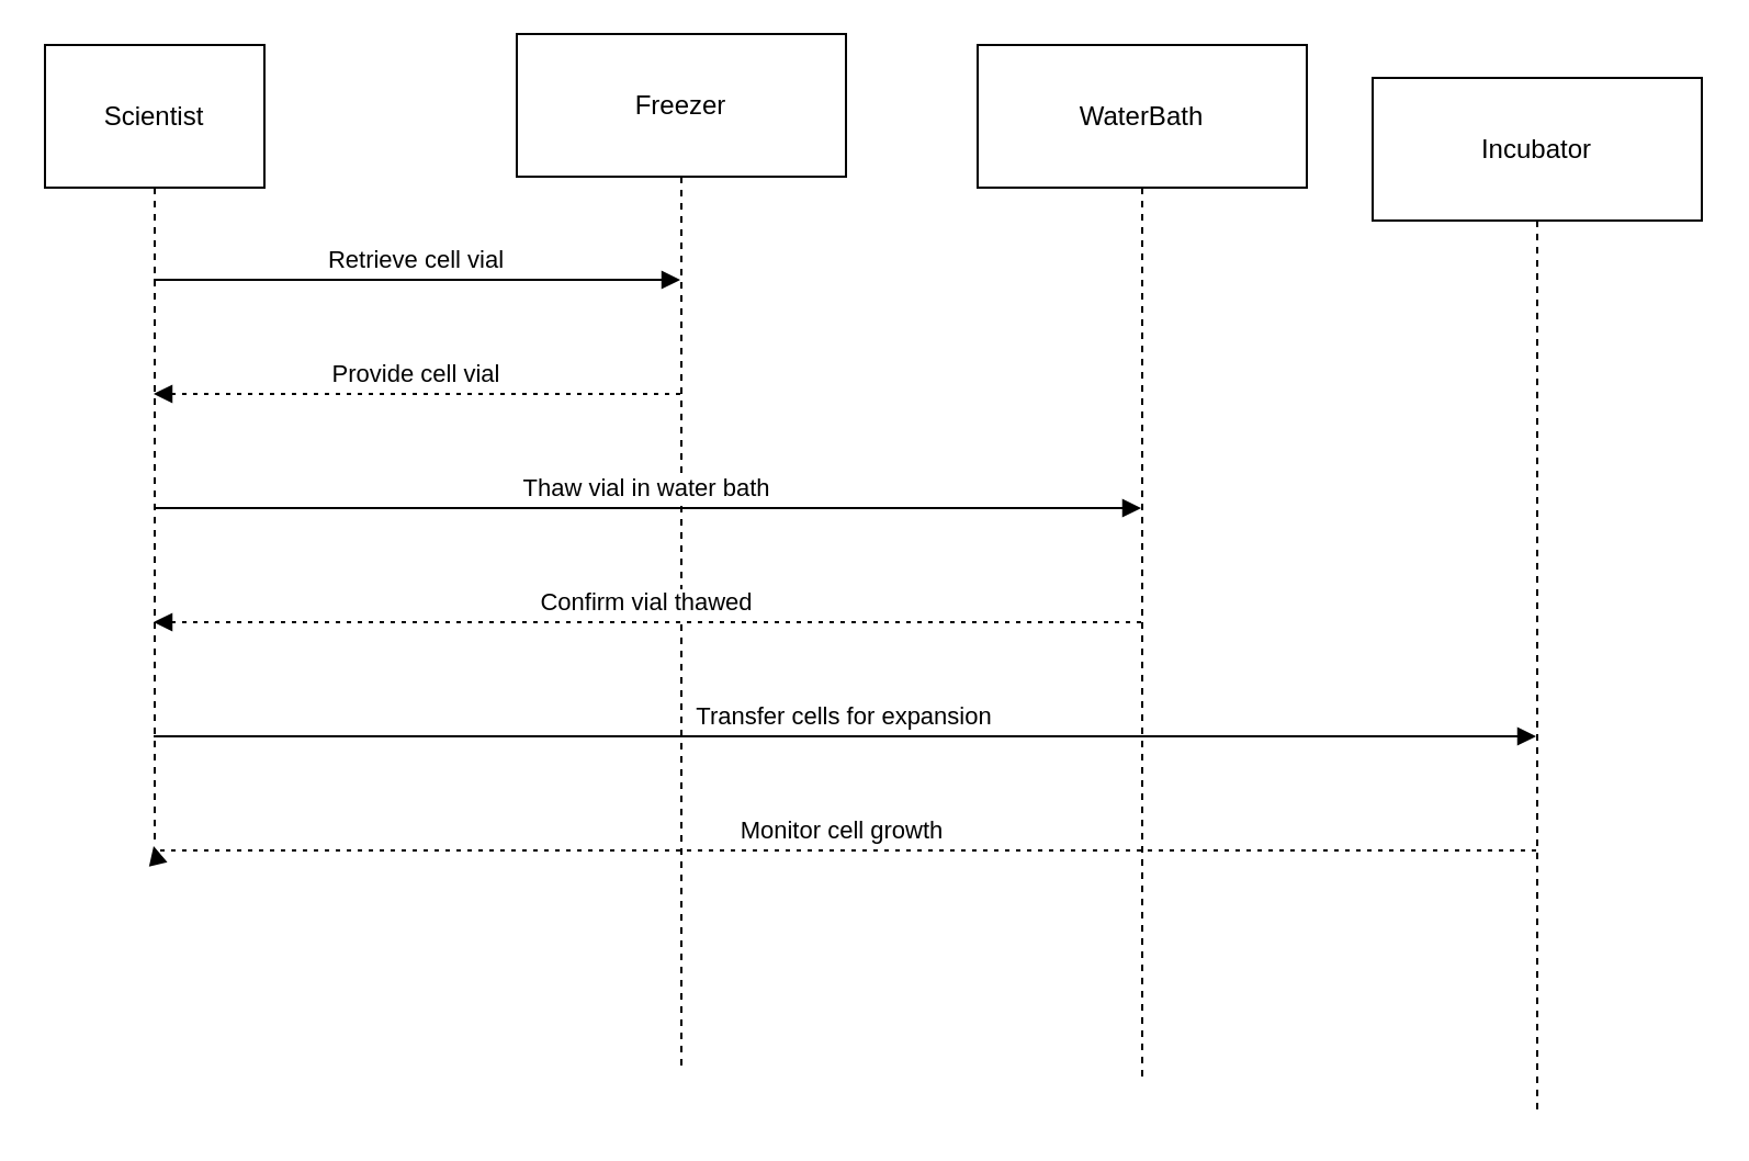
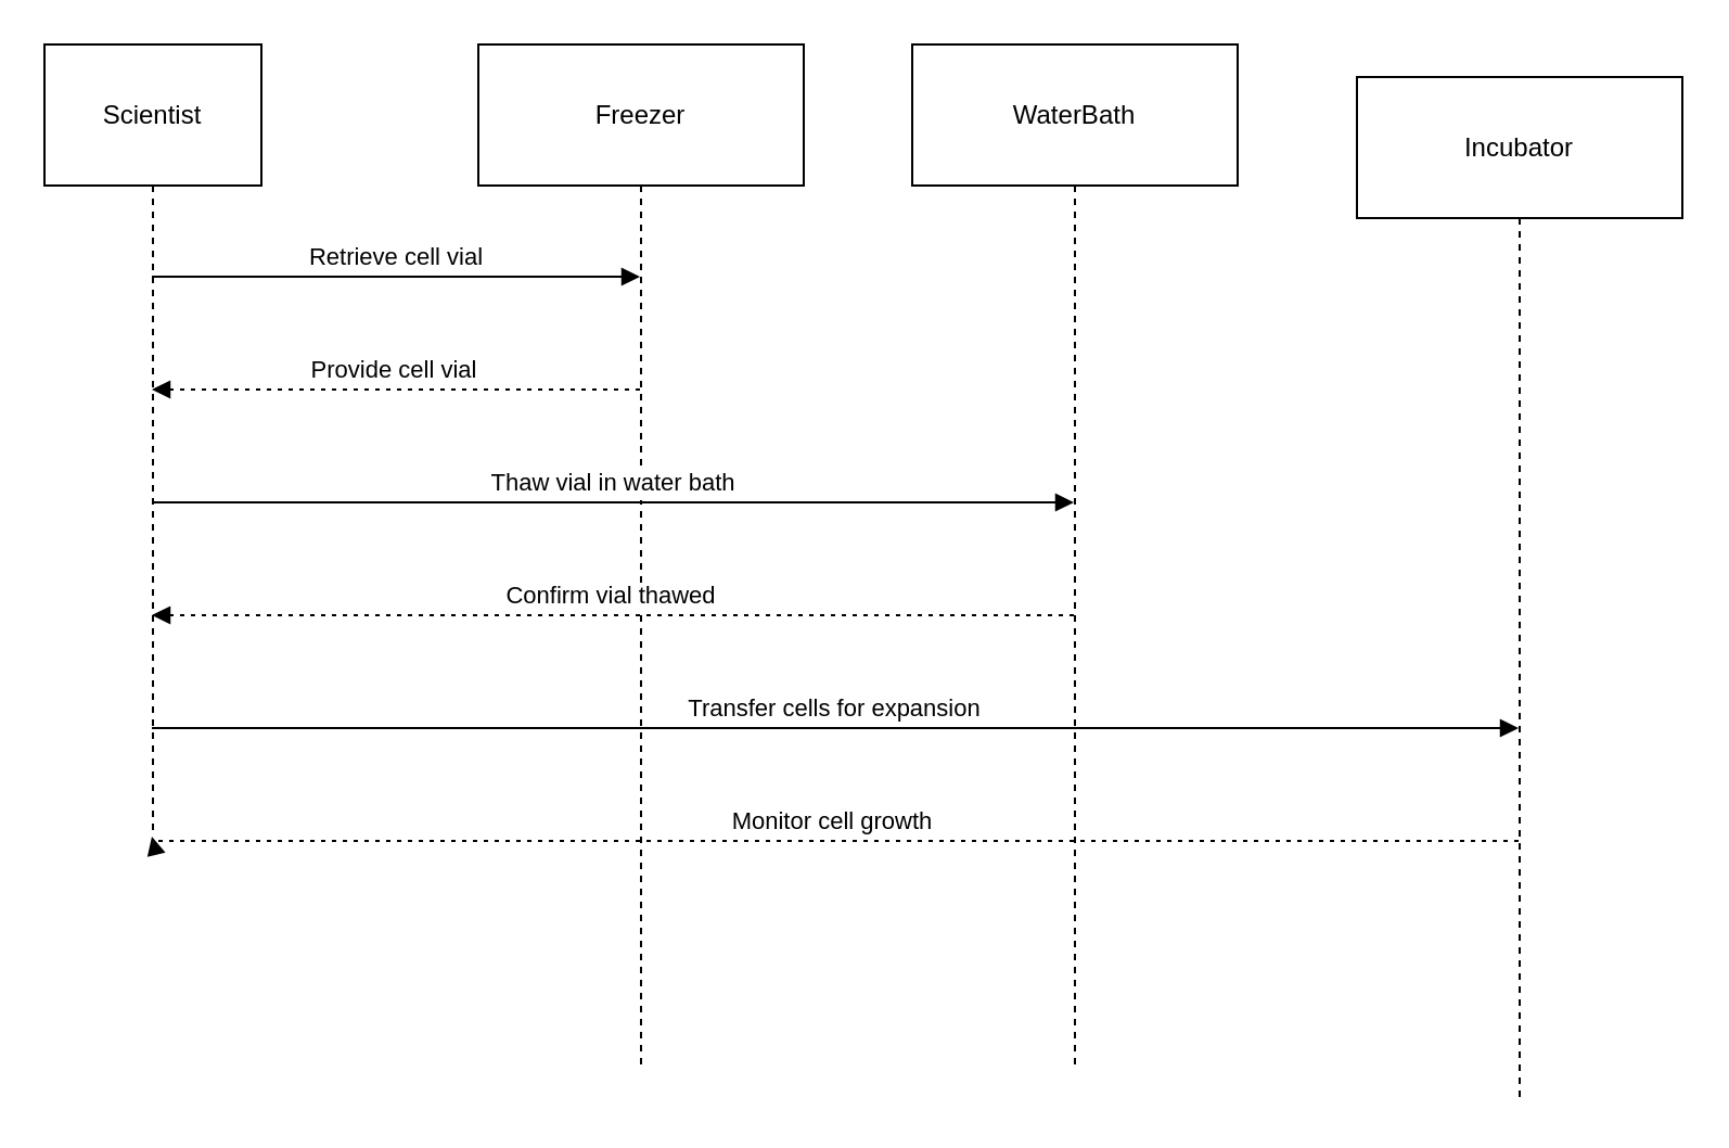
  <mxCell id="0" />
  <mxCell id="1" parent="0" />
  <mxCell id="2" value="Scientist" style="shape=umlLifeline;perimeter=lifelinePerimeter;whiteSpace=wrap;container=1;dropTarget=0;collapsible=0;recursiveResize=0;outlineConnect=0;portConstraint=eastwest;newEdgeStyle={&quot;edgeStyle&quot;:&quot;elbowEdgeStyle&quot;,&quot;elbow&quot;:&quot;vertical&quot;,&quot;curved&quot;:0,&quot;rounded&quot;:0};size=65;" parent="1" vertex="1"><mxGeometry x="20" y="20" width="100" height="365" as="geometry" /></mxCell>
- <mxCell id="3" value="Freezer" style="shape=umlLifeline;perimeter=lifelinePerimeter;whiteSpace=wrap;container=1;dropTarget=0;collapsible=0;recursiveResize=0;outlineConnect=0;portConstraint=eastwest;newEdgeStyle={&quot;edgeStyle&quot;:&quot;elbowEdgeStyle&quot;,&quot;elbow&quot;:&quot;vertical&quot;,&quot;curved&quot;:0,&quot;rounded&quot;:0};size=65;" parent="1" vertex="1"><mxGeometry x="235" y="15" width="150" height="472" as="geometry" /></mxCell>
- <mxCell id="4" value="WaterBath" style="shape=umlLifeline;perimeter=lifelinePerimeter;whiteSpace=wrap;container=1;dropTarget=0;collapsible=0;recursiveResize=0;outlineConnect=0;portConstraint=eastwest;newEdgeStyle={&quot;edgeStyle&quot;:&quot;elbowEdgeStyle&quot;,&quot;elbow&quot;:&quot;vertical&quot;,&quot;curved&quot;:0,&quot;rounded&quot;:0};size=65;" parent="1" vertex="1"><mxGeometry x="445" y="20" width="150" height="472" as="geometry" /></mxCell>
+ <mxCell id="3" value="Freezer" style="shape=umlLifeline;perimeter=lifelinePerimeter;whiteSpace=wrap;container=1;dropTarget=0;collapsible=0;recursiveResize=0;outlineConnect=0;portConstraint=eastwest;newEdgeStyle={&quot;edgeStyle&quot;:&quot;elbowEdgeStyle&quot;,&quot;elbow&quot;:&quot;vertical&quot;,&quot;curved&quot;:0,&quot;rounded&quot;:0};size=65;" parent="1" vertex="1"><mxGeometry x="220" y="20" width="150" height="472" as="geometry" /></mxCell>
+ <mxCell id="4" value="WaterBath" style="shape=umlLifeline;perimeter=lifelinePerimeter;whiteSpace=wrap;container=1;dropTarget=0;collapsible=0;recursiveResize=0;outlineConnect=0;portConstraint=eastwest;newEdgeStyle={&quot;edgeStyle&quot;:&quot;elbowEdgeStyle&quot;,&quot;elbow&quot;:&quot;vertical&quot;,&quot;curved&quot;:0,&quot;rounded&quot;:0};size=65;" parent="1" vertex="1"><mxGeometry x="420" y="20" width="150" height="472" as="geometry" /></mxCell>
  <mxCell id="5" value="Incubator" style="shape=umlLifeline;perimeter=lifelinePerimeter;whiteSpace=wrap;container=1;dropTarget=0;collapsible=0;recursiveResize=0;outlineConnect=0;portConstraint=eastwest;newEdgeStyle={&quot;edgeStyle&quot;:&quot;elbowEdgeStyle&quot;,&quot;elbow&quot;:&quot;vertical&quot;,&quot;curved&quot;:0,&quot;rounded&quot;:0};size=65;" parent="1" vertex="1"><mxGeometry x="625" y="35" width="150" height="472" as="geometry" /></mxCell>
  <mxCell id="6" value="Retrieve cell vial" style="verticalAlign=bottom;endArrow=block;edgeStyle=elbowEdgeStyle;elbow=vertical;curved=0;rounded=0;flowAnimation=0;" parent="1" source="2" target="3" edge="1"><mxGeometry relative="1" as="geometry"><Array as="points"><mxPoint x="204" y="127" /></Array></mxGeometry></mxCell>
  <mxCell id="7" value="Provide cell vial" style="verticalAlign=bottom;endArrow=block;edgeStyle=elbowEdgeStyle;elbow=vertical;curved=0;rounded=0;dashed=1;dashPattern=2 3;" parent="1" source="3" target="2" edge="1"><mxGeometry relative="1" as="geometry"><Array as="points"><mxPoint x="207" y="179" /></Array></mxGeometry></mxCell>
  <mxCell id="8" value="Thaw vial in water bath" style="verticalAlign=bottom;endArrow=block;edgeStyle=elbowEdgeStyle;elbow=vertical;curved=0;rounded=0;" parent="1" source="2" target="4" edge="1"><mxGeometry relative="1" as="geometry"><Array as="points"><mxPoint x="304" y="231" /></Array></mxGeometry></mxCell>
  <mxCell id="9" value="Confirm vial thawed" style="verticalAlign=bottom;endArrow=block;edgeStyle=elbowEdgeStyle;elbow=vertical;curved=0;rounded=0;dashed=1;dashPattern=2 3;" parent="1" source="4" target="2" edge="1"><mxGeometry relative="1" as="geometry"><Array as="points"><mxPoint x="307" y="283" /></Array></mxGeometry></mxCell>
  <mxCell id="10" value="Transfer cells for expansion" style="verticalAlign=bottom;endArrow=block;edgeStyle=elbowEdgeStyle;elbow=vertical;curved=0;rounded=0;" parent="1" source="2" target="5" edge="1"><mxGeometry relative="1" as="geometry"><Array as="points"><mxPoint x="404" y="335" /></Array></mxGeometry></mxCell>
  <mxCell id="11" value="Monitor cell growth" style="verticalAlign=bottom;endArrow=block;edgeStyle=elbowEdgeStyle;elbow=vertical;curved=0;rounded=0;dashed=1;dashPattern=2 3;" parent="1" source="5" target="2" edge="1"><mxGeometry relative="1" as="geometry"><Array as="points"><mxPoint x="407" y="387" /></Array></mxGeometry></mxCell>
